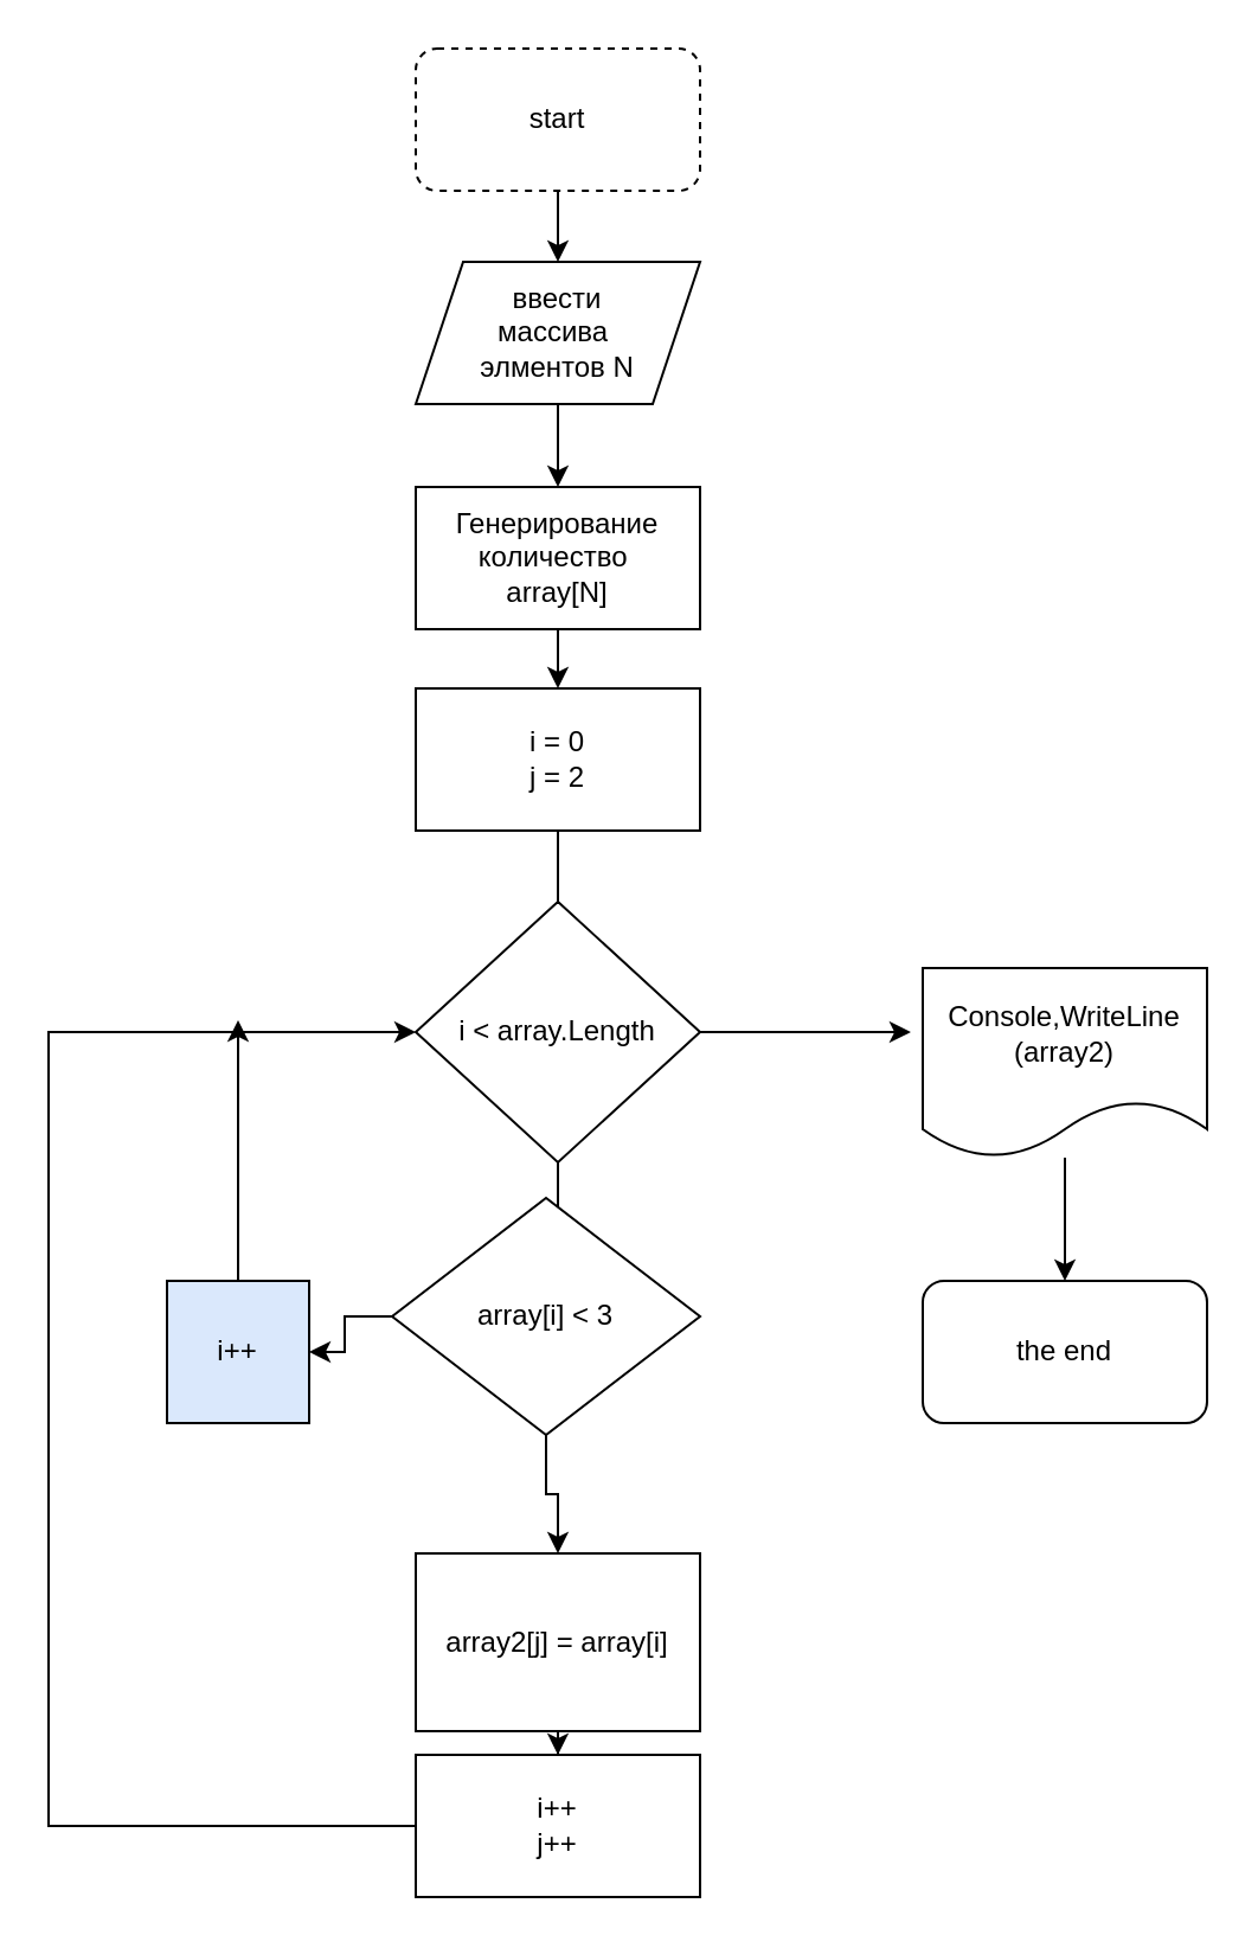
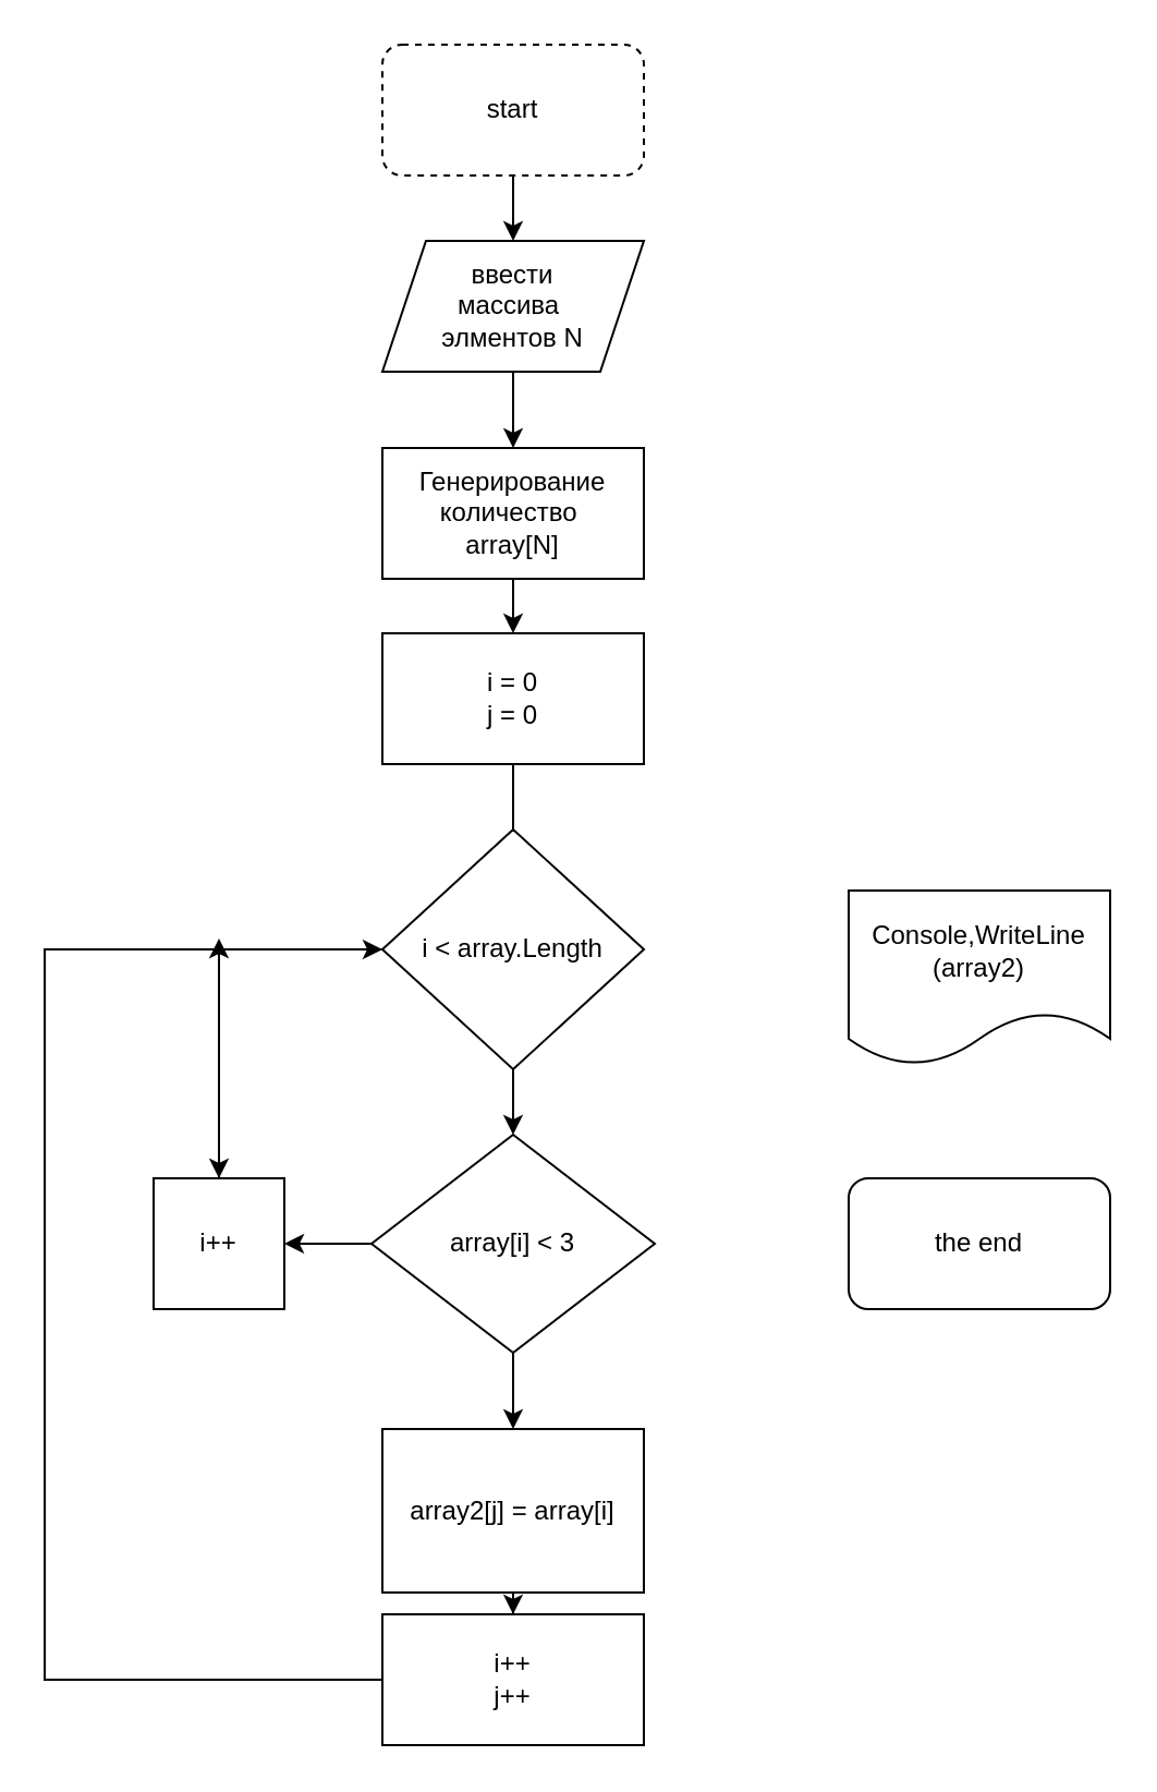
  <mxCell id="0" />
  <mxCell id="1" parent="0" />
  <mxCell id="2" style="edgeStyle=orthogonalEdgeStyle;rounded=0;orthogonalLoop=1;jettySize=auto;html=1;" edge="1" parent="1" source="3" target="13"><mxGeometry relative="1" as="geometry" /></mxCell>
  <mxCell id="3" value="Генерирование количество&amp;nbsp;&lt;br&gt;array[N]" style="rounded=0;whiteSpace=wrap;html=1;" vertex="1" parent="1"><mxGeometry x="175" y="205" width="120" height="60" as="geometry" /></mxCell>
  <mxCell id="4" style="edgeStyle=orthogonalEdgeStyle;rounded=0;orthogonalLoop=1;jettySize=auto;html=1;entryX=0.5;entryY=0;entryDx=0;entryDy=0;" edge="1" parent="1" source="6" target="9"><mxGeometry relative="1" as="geometry" /></mxCell>
- <mxCell id="5" style="edgeStyle=orthogonalEdgeStyle;rounded=0;orthogonalLoop=1;jettySize=auto;html=1;entryX=-0.042;entryY=0.338;entryDx=0;entryDy=0;entryPerimeter=0;" edge="1" parent="1" source="6" target="15"><mxGeometry relative="1" as="geometry" /></mxCell>
+ <mxCell id="5" style="edgeStyle=orthogonalEdgeStyle;rounded=0;orthogonalLoop=1;jettySize=auto;html=1;" edge="1" parent="1" source="6" target="22"><mxGeometry relative="1" as="geometry" /></mxCell>
  <mxCell id="6" value="i &amp;lt; array.Length" style="rhombus;whiteSpace=wrap;html=1;" vertex="1" parent="1"><mxGeometry x="175" y="380" width="120" height="110" as="geometry" /></mxCell>
  <mxCell id="7" style="edgeStyle=orthogonalEdgeStyle;rounded=0;orthogonalLoop=1;jettySize=auto;html=1;entryX=0.5;entryY=0;entryDx=0;entryDy=0;" edge="1" parent="1" source="9" target="11"><mxGeometry relative="1" as="geometry" /></mxCell>
  <mxCell id="8" style="edgeStyle=orthogonalEdgeStyle;rounded=0;orthogonalLoop=1;jettySize=auto;html=1;entryX=1;entryY=0.5;entryDx=0;entryDy=0;" edge="1" parent="1" source="9" target="22"><mxGeometry relative="1" as="geometry" /></mxCell>
- <mxCell id="9" value="array[i] &amp;lt; 3" style="rhombus;whiteSpace=wrap;html=1;" vertex="1" parent="1"><mxGeometry x="165" y="505" width="130" height="100" as="geometry" /></mxCell>
+ <mxCell id="9" value="array[i] &amp;lt; 3" style="rhombus;whiteSpace=wrap;html=1;" vertex="1" parent="1"><mxGeometry x="170" y="520" width="130" height="100" as="geometry" /></mxCell>
  <mxCell id="10" style="edgeStyle=orthogonalEdgeStyle;rounded=0;orthogonalLoop=1;jettySize=auto;html=1;entryX=0.5;entryY=0;entryDx=0;entryDy=0;" edge="1" parent="1" source="11" target="20"><mxGeometry relative="1" as="geometry" /></mxCell>
  <mxCell id="11" value="array2[j] = array[i]" style="rounded=0;whiteSpace=wrap;html=1;" vertex="1" parent="1"><mxGeometry x="175" y="655" width="120" height="75" as="geometry" /></mxCell>
  <mxCell id="12" style="edgeStyle=orthogonalEdgeStyle;rounded=0;orthogonalLoop=1;jettySize=auto;html=1;entryX=0.5;entryY=0;entryDx=0;entryDy=0;endArrow=none;" edge="1" parent="1" source="13" target="6"><mxGeometry relative="1" as="geometry" /></mxCell>
- <mxCell id="13" value="i = 0&lt;br&gt;j = 2" style="rounded=0;whiteSpace=wrap;html=1;" vertex="1" parent="1"><mxGeometry x="175" y="290" width="120" height="60" as="geometry" /></mxCell>
- <mxCell id="14" style="edgeStyle=orthogonalEdgeStyle;rounded=0;orthogonalLoop=1;jettySize=auto;html=1;entryX=0.5;entryY=0;entryDx=0;entryDy=0;" edge="1" parent="1" source="15" target="18"><mxGeometry relative="1" as="geometry" /></mxCell>
+ <mxCell id="13" value="i = 0&lt;br&gt;j = 0" style="rounded=0;whiteSpace=wrap;html=1;" vertex="1" parent="1"><mxGeometry x="175" y="290" width="120" height="60" as="geometry" /></mxCell>
  <mxCell id="15" value="Console,WriteLine (array2)" style="shape=document;whiteSpace=wrap;html=1;boundedLbl=1;" vertex="1" parent="1"><mxGeometry x="389" y="408" width="120" height="80" as="geometry" /></mxCell>
  <mxCell id="16" style="edgeStyle=orthogonalEdgeStyle;rounded=0;orthogonalLoop=1;jettySize=auto;html=1;entryX=0.5;entryY=0;entryDx=0;entryDy=0;" edge="1" parent="1" source="17" target="24"><mxGeometry relative="1" as="geometry" /></mxCell>
  <mxCell id="17" value="start" style="rounded=1;whiteSpace=wrap;html=1;dashed=1;" vertex="1" parent="1"><mxGeometry x="175" y="20" width="120" height="60" as="geometry" /></mxCell>
  <mxCell id="18" value="the end" style="rounded=1;whiteSpace=wrap;html=1;" vertex="1" parent="1"><mxGeometry x="389" y="540" width="120" height="60" as="geometry" /></mxCell>
  <mxCell id="19" style="edgeStyle=orthogonalEdgeStyle;rounded=0;orthogonalLoop=1;jettySize=auto;html=1;entryX=0;entryY=0.5;entryDx=0;entryDy=0;" edge="1" parent="1" source="20" target="6"><mxGeometry relative="1" as="geometry"><Array as="points"><mxPoint x="20" y="770" /><mxPoint x="20" y="435" /></Array></mxGeometry></mxCell>
  <mxCell id="20" value="i++&lt;br&gt;j++" style="rounded=0;whiteSpace=wrap;html=1;" vertex="1" parent="1"><mxGeometry x="175" y="740" width="120" height="60" as="geometry" /></mxCell>
  <mxCell id="21" style="edgeStyle=orthogonalEdgeStyle;rounded=0;orthogonalLoop=1;jettySize=auto;html=1;" edge="1" parent="1" source="22"><mxGeometry relative="1" as="geometry"><mxPoint x="100" y="430" as="targetPoint" /></mxGeometry></mxCell>
- <mxCell id="22" value="i++" style="rounded=0;whiteSpace=wrap;html=1;fillColor=#dae8fc;" vertex="1" parent="1"><mxGeometry x="70" y="540" width="60" height="60" as="geometry" /></mxCell>
+ <mxCell id="22" value="i++" style="rounded=0;whiteSpace=wrap;html=1;" vertex="1" parent="1"><mxGeometry x="70" y="540" width="60" height="60" as="geometry" /></mxCell>
  <mxCell id="23" style="edgeStyle=orthogonalEdgeStyle;rounded=0;orthogonalLoop=1;jettySize=auto;html=1;entryX=0.5;entryY=0;entryDx=0;entryDy=0;" edge="1" parent="1" source="24" target="3"><mxGeometry relative="1" as="geometry" /></mxCell>
  <mxCell id="24" value="ввести&lt;br&gt;массива&amp;nbsp;&lt;br&gt;элментов N" style="shape=parallelogram;perimeter=parallelogramPerimeter;whiteSpace=wrap;html=1;fixedSize=1;" vertex="1" parent="1"><mxGeometry x="175" y="110" width="120" height="60" as="geometry" /></mxCell>
